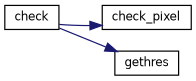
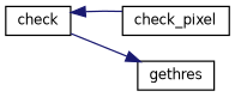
  digraph {
    rankdir=LR
    node [color=black fillcolor=white fontname=Helvetica fontsize=10 shape=record style=filled]
    edge [color=midnightblue fontname=Helvetica fontsize=10 labelfontname=Helvetica labelfontsize=10 style=solid]
    n1 [height=0.2 label=check width=0.4]
    n2 [height=0.2 label=check_pixel width=0.4]
    n3 [height=0.2 label=gethres width=0.4]
-   n1 -> n2
+   n2 -> n1
    n1 -> n3
  }
